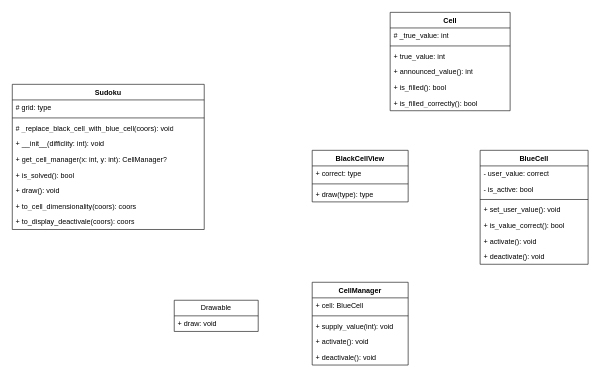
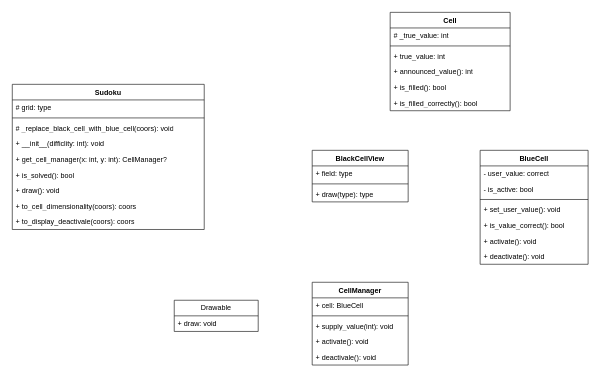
  <mxCell id="0" />
  <mxCell id="1" parent="0" />
  <mxCell id="2" value="Sudoku" style="swimlane;fontStyle=1;align=center;verticalAlign=top;childLayout=stackLayout;horizontal=1;startSize=26;horizontalStack=0;resizeParent=1;resizeParentMax=0;resizeLast=0;collapsible=1;marginBottom=0;whiteSpace=wrap;html=1;" parent="1" vertex="1"><mxGeometry x="20" y="140" width="320" height="242" as="geometry" /></mxCell>
  <mxCell id="3" value="# grid: type" style="text;strokeColor=none;fillColor=none;align=left;verticalAlign=top;spacingLeft=4;spacingRight=4;overflow=hidden;rotatable=0;points=[[0,0.5],[1,0.5]];portConstraint=eastwest;whiteSpace=wrap;html=1;" parent="2" vertex="1"><mxGeometry y="26" width="320" height="26" as="geometry" /></mxCell>
  <mxCell id="4" value="" style="line;strokeWidth=1;fillColor=none;align=left;verticalAlign=middle;spacingTop=-1;spacingLeft=3;spacingRight=3;rotatable=0;labelPosition=right;points=[];portConstraint=eastwest;strokeColor=inherit;" parent="2" vertex="1"><mxGeometry y="52" width="320" height="8" as="geometry" /></mxCell>
  <mxCell id="5" value="# _replace_black_cell_with_blue_cell(coors): void" style="text;strokeColor=none;fillColor=none;align=left;verticalAlign=top;spacingLeft=4;spacingRight=4;overflow=hidden;rotatable=0;points=[[0,0.5],[1,0.5]];portConstraint=eastwest;whiteSpace=wrap;html=1;" vertex="1" parent="2"><mxGeometry y="60" width="320" height="26" as="geometry" /></mxCell>
  <mxCell id="6" value="+ __init__(difficlity: int): void" style="text;strokeColor=none;fillColor=none;align=left;verticalAlign=top;spacingLeft=4;spacingRight=4;overflow=hidden;rotatable=0;points=[[0,0.5],[1,0.5]];portConstraint=eastwest;whiteSpace=wrap;html=1;" parent="2" vertex="1"><mxGeometry y="86" width="320" height="26" as="geometry" /></mxCell>
  <mxCell id="7" value="+ get_cell_manager(x: int, y: int): CellManager?" style="text;strokeColor=none;fillColor=none;align=left;verticalAlign=top;spacingLeft=4;spacingRight=4;overflow=hidden;rotatable=0;points=[[0,0.5],[1,0.5]];portConstraint=eastwest;whiteSpace=wrap;html=1;" parent="2" vertex="1"><mxGeometry y="112" width="320" height="26" as="geometry" /></mxCell>
  <mxCell id="8" value="+ is_solved(): bool" style="text;strokeColor=none;fillColor=none;align=left;verticalAlign=top;spacingLeft=4;spacingRight=4;overflow=hidden;rotatable=0;points=[[0,0.5],[1,0.5]];portConstraint=eastwest;whiteSpace=wrap;html=1;" parent="2" vertex="1"><mxGeometry y="138" width="320" height="26" as="geometry" /></mxCell>
  <mxCell id="9" value="+ draw(): void" style="text;strokeColor=none;fillColor=none;align=left;verticalAlign=top;spacingLeft=4;spacingRight=4;overflow=hidden;rotatable=0;points=[[0,0.5],[1,0.5]];portConstraint=eastwest;whiteSpace=wrap;html=1;" vertex="1" parent="2"><mxGeometry y="164" width="320" height="26" as="geometry" /></mxCell>
  <mxCell id="10" value="+ to_cell_dimensionality(coors): coors" style="text;strokeColor=none;fillColor=none;align=left;verticalAlign=top;spacingLeft=4;spacingRight=4;overflow=hidden;rotatable=0;points=[[0,0.5],[1,0.5]];portConstraint=eastwest;whiteSpace=wrap;html=1;" vertex="1" parent="2"><mxGeometry y="190" width="320" height="26" as="geometry" /></mxCell>
  <mxCell id="11" value="+ to_display_deactivale(coors): coors" style="text;strokeColor=none;fillColor=none;align=left;verticalAlign=top;spacingLeft=4;spacingRight=4;overflow=hidden;rotatable=0;points=[[0,0.5],[1,0.5]];portConstraint=eastwest;whiteSpace=wrap;html=1;" vertex="1" parent="2"><mxGeometry y="216" width="320" height="26" as="geometry" /></mxCell>
  <mxCell id="12" value="BlackCellView" style="swimlane;fontStyle=1;align=center;verticalAlign=top;childLayout=stackLayout;horizontal=1;startSize=26;horizontalStack=0;resizeParent=1;resizeParentMax=0;resizeLast=0;collapsible=1;marginBottom=0;whiteSpace=wrap;html=1;" parent="1" vertex="1"><mxGeometry x="520" y="250" width="160" height="86" as="geometry" /></mxCell>
- <mxCell id="13" value="+ correct: type" style="text;strokeColor=none;fillColor=none;align=left;verticalAlign=top;spacingLeft=4;spacingRight=4;overflow=hidden;rotatable=0;points=[[0,0.5],[1,0.5]];portConstraint=eastwest;whiteSpace=wrap;html=1;" parent="12" vertex="1"><mxGeometry y="26" width="160" height="26" as="geometry" /></mxCell>
+ <mxCell id="13" value="+ field: type" style="text;strokeColor=none;fillColor=none;align=left;verticalAlign=top;spacingLeft=4;spacingRight=4;overflow=hidden;rotatable=0;points=[[0,0.5],[1,0.5]];portConstraint=eastwest;whiteSpace=wrap;html=1;" parent="12" vertex="1"><mxGeometry y="26" width="160" height="26" as="geometry" /></mxCell>
  <mxCell id="14" value="" style="line;strokeWidth=1;fillColor=none;align=left;verticalAlign=middle;spacingTop=-1;spacingLeft=3;spacingRight=3;rotatable=0;labelPosition=right;points=[];portConstraint=eastwest;strokeColor=inherit;" parent="12" vertex="1"><mxGeometry y="52" width="160" height="8" as="geometry" /></mxCell>
  <mxCell id="15" value="+ draw(type): type" style="text;strokeColor=none;fillColor=none;align=left;verticalAlign=top;spacingLeft=4;spacingRight=4;overflow=hidden;rotatable=0;points=[[0,0.5],[1,0.5]];portConstraint=eastwest;whiteSpace=wrap;html=1;" parent="12" vertex="1"><mxGeometry y="60" width="160" height="26" as="geometry" /></mxCell>
  <mxCell id="16" value="BlueCell" style="swimlane;fontStyle=1;align=center;verticalAlign=top;childLayout=stackLayout;horizontal=1;startSize=26;horizontalStack=0;resizeParent=1;resizeParentMax=0;resizeLast=0;collapsible=1;marginBottom=0;whiteSpace=wrap;html=1;" parent="1" vertex="1"><mxGeometry x="800" y="250" width="180" height="190" as="geometry" /></mxCell>
  <mxCell id="17" value="- user_value: correct" style="text;strokeColor=none;fillColor=none;align=left;verticalAlign=top;spacingLeft=4;spacingRight=4;overflow=hidden;rotatable=0;points=[[0,0.5],[1,0.5]];portConstraint=eastwest;whiteSpace=wrap;html=1;" vertex="1" parent="16"><mxGeometry y="26" width="180" height="26" as="geometry" /></mxCell>
  <mxCell id="18" value="- is_active: bool" style="text;strokeColor=none;fillColor=none;align=left;verticalAlign=top;spacingLeft=4;spacingRight=4;overflow=hidden;rotatable=0;points=[[0,0.5],[1,0.5]];portConstraint=eastwest;whiteSpace=wrap;html=1;" parent="16" vertex="1"><mxGeometry y="52" width="180" height="26" as="geometry" /></mxCell>
  <mxCell id="19" value="" style="line;strokeWidth=1;fillColor=none;align=left;verticalAlign=middle;spacingTop=-1;spacingLeft=3;spacingRight=3;rotatable=0;labelPosition=right;points=[];portConstraint=eastwest;strokeColor=inherit;" parent="16" vertex="1"><mxGeometry y="78" width="180" height="8" as="geometry" /></mxCell>
  <mxCell id="20" value="+ set_user_value(): void" style="text;strokeColor=none;fillColor=none;align=left;verticalAlign=top;spacingLeft=4;spacingRight=4;overflow=hidden;rotatable=0;points=[[0,0.5],[1,0.5]];portConstraint=eastwest;whiteSpace=wrap;html=1;" parent="16" vertex="1"><mxGeometry y="86" width="180" height="26" as="geometry" /></mxCell>
  <mxCell id="21" value="+ is_value_correct(): bool" style="text;strokeColor=none;fillColor=none;align=left;verticalAlign=top;spacingLeft=4;spacingRight=4;overflow=hidden;rotatable=0;points=[[0,0.5],[1,0.5]];portConstraint=eastwest;whiteSpace=wrap;html=1;" parent="16" vertex="1"><mxGeometry y="112" width="180" height="26" as="geometry" /></mxCell>
  <mxCell id="22" value="+ activate(): void" style="text;strokeColor=none;fillColor=none;align=left;verticalAlign=top;spacingLeft=4;spacingRight=4;overflow=hidden;rotatable=0;points=[[0,0.5],[1,0.5]];portConstraint=eastwest;whiteSpace=wrap;html=1;" vertex="1" parent="16"><mxGeometry y="138" width="180" height="26" as="geometry" /></mxCell>
  <mxCell id="23" value="+ deactivate(): void" style="text;strokeColor=none;fillColor=none;align=left;verticalAlign=top;spacingLeft=4;spacingRight=4;overflow=hidden;rotatable=0;points=[[0,0.5],[1,0.5]];portConstraint=eastwest;whiteSpace=wrap;html=1;" vertex="1" parent="16"><mxGeometry y="164" width="180" height="26" as="geometry" /></mxCell>
  <mxCell id="24" value="Cell" style="swimlane;fontStyle=1;align=center;verticalAlign=top;childLayout=stackLayout;horizontal=1;startSize=26;horizontalStack=0;resizeParent=1;resizeParentMax=0;resizeLast=0;collapsible=1;marginBottom=0;whiteSpace=wrap;html=1;" parent="1" vertex="1"><mxGeometry x="650" y="20" width="200" height="164" as="geometry" /></mxCell>
  <mxCell id="25" value="# _true_value: int" style="text;strokeColor=none;fillColor=none;align=left;verticalAlign=top;spacingLeft=4;spacingRight=4;overflow=hidden;rotatable=0;points=[[0,0.5],[1,0.5]];portConstraint=eastwest;whiteSpace=wrap;html=1;" parent="24" vertex="1"><mxGeometry y="26" width="200" height="26" as="geometry" /></mxCell>
  <mxCell id="26" value="" style="line;strokeWidth=1;fillColor=none;align=left;verticalAlign=middle;spacingTop=-1;spacingLeft=3;spacingRight=3;rotatable=0;labelPosition=right;points=[];portConstraint=eastwest;strokeColor=inherit;" parent="24" vertex="1"><mxGeometry y="52" width="200" height="8" as="geometry" /></mxCell>
  <mxCell id="27" value="+ true_value: int" style="text;strokeColor=none;fillColor=none;align=left;verticalAlign=top;spacingLeft=4;spacingRight=4;overflow=hidden;rotatable=0;points=[[0,0.5],[1,0.5]];portConstraint=eastwest;whiteSpace=wrap;html=1;" parent="24" vertex="1"><mxGeometry y="60" width="200" height="26" as="geometry" /></mxCell>
  <mxCell id="28" value="+ announced_value(): int" style="text;strokeColor=none;fillColor=none;align=left;verticalAlign=top;spacingLeft=4;spacingRight=4;overflow=hidden;rotatable=0;points=[[0,0.5],[1,0.5]];portConstraint=eastwest;whiteSpace=wrap;html=1;" vertex="1" parent="24"><mxGeometry y="86" width="200" height="26" as="geometry" /></mxCell>
  <mxCell id="29" value="+ is_filled(): bool" style="text;strokeColor=none;fillColor=none;align=left;verticalAlign=top;spacingLeft=4;spacingRight=4;overflow=hidden;rotatable=0;points=[[0,0.5],[1,0.5]];portConstraint=eastwest;whiteSpace=wrap;html=1;" vertex="1" parent="24"><mxGeometry y="112" width="200" height="26" as="geometry" /></mxCell>
  <mxCell id="30" value="+ is_filled_correctly(): bool" style="text;strokeColor=none;fillColor=none;align=left;verticalAlign=top;spacingLeft=4;spacingRight=4;overflow=hidden;rotatable=0;points=[[0,0.5],[1,0.5]];portConstraint=eastwest;whiteSpace=wrap;html=1;" vertex="1" parent="24"><mxGeometry y="138" width="200" height="26" as="geometry" /></mxCell>
  <mxCell id="31" value="CellManager" style="swimlane;fontStyle=1;align=center;verticalAlign=top;childLayout=stackLayout;horizontal=1;startSize=26;horizontalStack=0;resizeParent=1;resizeParentMax=0;resizeLast=0;collapsible=1;marginBottom=0;whiteSpace=wrap;html=1;" vertex="1" parent="1"><mxGeometry x="520" y="470" width="160" height="138" as="geometry" /></mxCell>
  <mxCell id="32" value="+ cell: BlueCell" style="text;strokeColor=none;fillColor=none;align=left;verticalAlign=top;spacingLeft=4;spacingRight=4;overflow=hidden;rotatable=0;points=[[0,0.5],[1,0.5]];portConstraint=eastwest;whiteSpace=wrap;html=1;" vertex="1" parent="31"><mxGeometry y="26" width="160" height="26" as="geometry" /></mxCell>
  <mxCell id="33" value="" style="line;strokeWidth=1;fillColor=none;align=left;verticalAlign=middle;spacingTop=-1;spacingLeft=3;spacingRight=3;rotatable=0;labelPosition=right;points=[];portConstraint=eastwest;strokeColor=inherit;" vertex="1" parent="31"><mxGeometry y="52" width="160" height="8" as="geometry" /></mxCell>
  <mxCell id="34" value="+ supply_value(int): void" style="text;strokeColor=none;fillColor=none;align=left;verticalAlign=top;spacingLeft=4;spacingRight=4;overflow=hidden;rotatable=0;points=[[0,0.5],[1,0.5]];portConstraint=eastwest;whiteSpace=wrap;html=1;" vertex="1" parent="31"><mxGeometry y="60" width="160" height="26" as="geometry" /></mxCell>
  <mxCell id="35" value="+ activate(): void" style="text;strokeColor=none;fillColor=none;align=left;verticalAlign=top;spacingLeft=4;spacingRight=4;overflow=hidden;rotatable=0;points=[[0,0.5],[1,0.5]];portConstraint=eastwest;whiteSpace=wrap;html=1;" vertex="1" parent="31"><mxGeometry y="86" width="160" height="26" as="geometry" /></mxCell>
  <mxCell id="36" value="+ deactivale(): void" style="text;strokeColor=none;fillColor=none;align=left;verticalAlign=top;spacingLeft=4;spacingRight=4;overflow=hidden;rotatable=0;points=[[0,0.5],[1,0.5]];portConstraint=eastwest;whiteSpace=wrap;html=1;" vertex="1" parent="31"><mxGeometry y="112" width="160" height="26" as="geometry" /></mxCell>
  <mxCell id="37" value="Drawable" style="swimlane;fontStyle=0;childLayout=stackLayout;horizontal=1;startSize=26;fillColor=none;horizontalStack=0;resizeParent=1;resizeParentMax=0;resizeLast=0;collapsible=1;marginBottom=0;whiteSpace=wrap;html=1;" vertex="1" parent="1"><mxGeometry x="290" y="500" width="140" height="52" as="geometry" /></mxCell>
  <mxCell id="38" value="+ draw: void" style="text;strokeColor=none;fillColor=none;align=left;verticalAlign=top;spacingLeft=4;spacingRight=4;overflow=hidden;rotatable=0;points=[[0,0.5],[1,0.5]];portConstraint=eastwest;whiteSpace=wrap;html=1;" vertex="1" parent="37"><mxGeometry y="26" width="140" height="26" as="geometry" /></mxCell>
